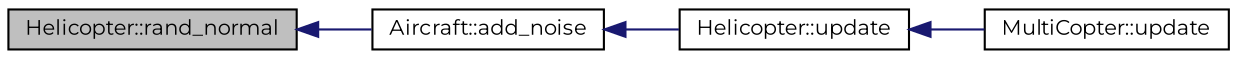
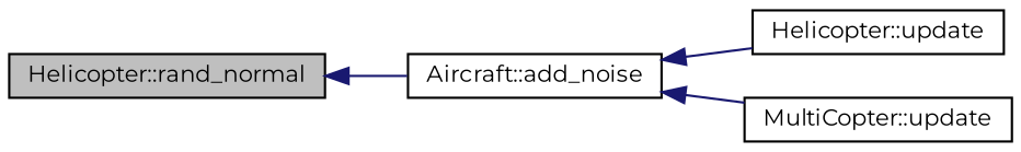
  digraph {
    fontname=Montserrat
    rankdir=LR
    node [color=black fillcolor=white fontname=Montserrat fontsize=10 shape=record style=filled]
    edge [color=midnightblue dir=back fontname=Montserrat fontsize=10 labelfontname=Helvetica labelfontsize=10 style=solid]
    n1 [fillcolor=grey75 fontcolor=black height=0.2 label="Helicopter::rand_normal" width=0.4]
    n2 [height=0.2 label="Aircraft::add_noise" width=0.4]
    n3 [height=0.2 label="Helicopter::update" width=0.4]
    n4 [height=0.2 label="MultiCopter::update" width=0.4]
    n1 -> n2
    n2 -> n3
-   n3 -> n4
+   n2 -> n4
  }
